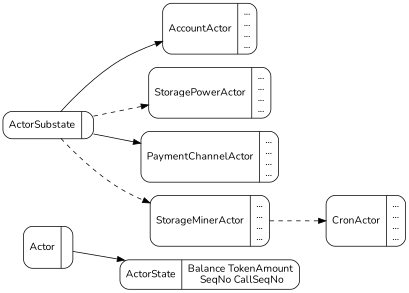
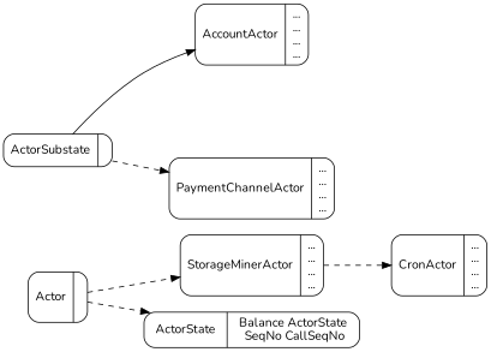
  digraph {
    fontname=Nunito
    rankdir=LR
    node [fontname=Nunito shape=Mrecord]
    edge [fontname=Nunito style=dashed]
    n1 [label="{<f0> ActorSubstate |<f1>\n}"]
    n2 [label="{<f0> CronActor           |<f1> ...\n...\n...\n...}"]
    n3 [label="{<f0> AccountActor        |<f1> ...\n...\n...\n...}"]
    n4 [label="{<f0> StorageMinerActor   |<f1> ...\n...\n...\n...}"]
-   n5 [label="{<f0> StoragePowerActor   |<f1> ...\n...\n...\n...}"]
    n6 [label="{<f0> PaymentChannelActor |<f1> ...\n...\n...\n...}"]
    n7 [label="{<f0> Actor      |<f1> \n\n\n}"]
-   n8 [label="{<f0> ActorState |<f1> Balance TokenAmount\n SeqNo CallSeqNo\n}"]
+   n8 [label="{<f0> ActorState |<f1> Balance ActorState\n SeqNo CallSeqNo\n}"]
    subgraph sub_1 {
      n1
      n2
      n3
      n4
-     n5
      n6
    }
    n1 -> n3 [style=solid]
-   n1 -> n4
-   n1 -> n5
-   n1 -> n6 [style=solid]
+   n7 -> n4
+   n1 -> n6
    n4 -> n2
-   n7 -> n8 [style=""]
+   n7 -> n8
  }
